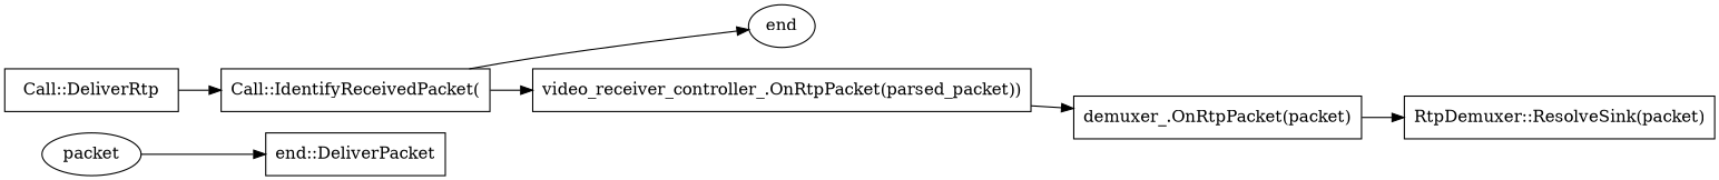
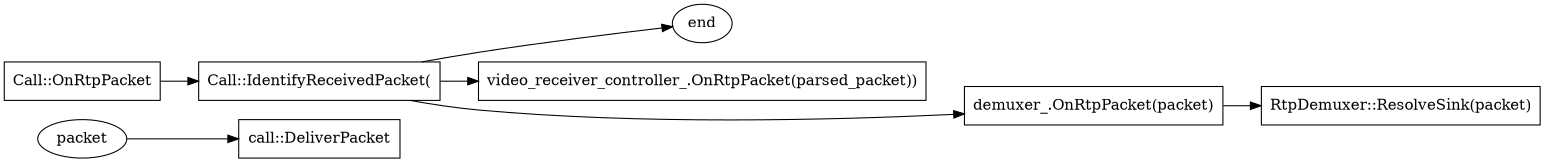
  digraph {
    rankdir=LR
    node [shape=box]
    n1 [label=packet shape=ellipse]
-   n2 [label="end::DeliverPacket"]
+   n2 [label="call::DeliverPacket"]
    n3 [label=end shape=ellipse]
-   n4 [label="Call::DeliverRtp"]
+   n4 [label="Call::OnRtpPacket"]
    n5 [label="Call::IdentifyReceivedPacket("]
    n6 [label="video_receiver_controller_.OnRtpPacket(parsed_packet))"]
    n7 [label="demuxer_.OnRtpPacket(packet)"]
    n8 [label="RtpDemuxer::ResolveSink(packet)"]
    n1 -> n2
    n4 -> n5
    n5 -> n3
    n5 -> n6
-   n6 -> n7
+   n5 -> n7
    n7 -> n8
  }
